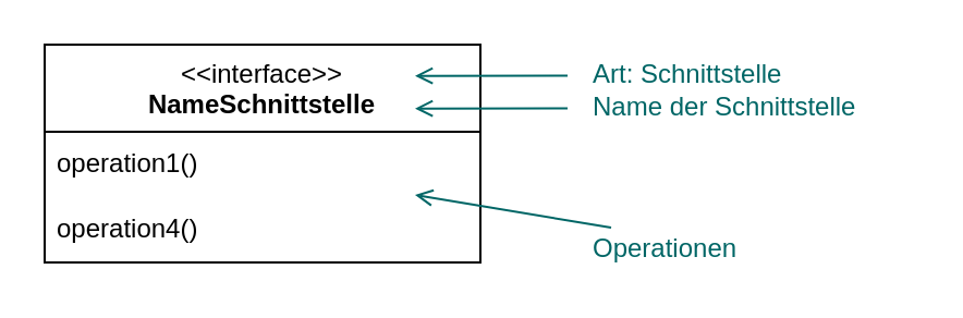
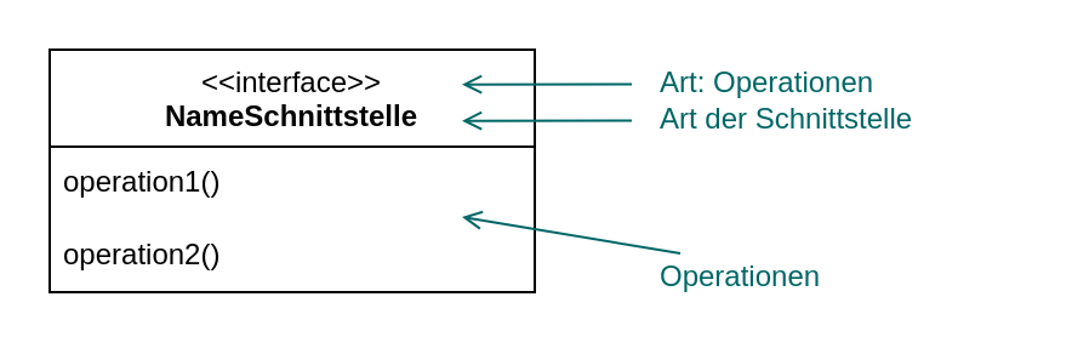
  <mxCell id="0" />
  <mxCell id="1" parent="0" />
  <mxCell id="2" value="&amp;lt;&amp;lt;interface&amp;gt;&amp;gt;&lt;br&gt;&lt;b&gt;NameSchnittstelle&lt;/b&gt;" style="swimlane;fontStyle=0;align=center;verticalAlign=top;childLayout=stackLayout;horizontal=1;startSize=40;horizontalStack=0;resizeParent=1;resizeParentMax=0;resizeLast=0;collapsible=0;marginBottom=0;html=1;whiteSpace=wrap;" vertex="1" parent="1"><mxGeometry x="20" y="20" width="200" height="100" as="geometry" /></mxCell>
  <mxCell id="3" value="operation1()" style="text;html=1;strokeColor=none;fillColor=none;align=left;verticalAlign=middle;spacingLeft=4;spacingRight=4;overflow=hidden;rotatable=0;points=[[0,0.5],[1,0.5]];portConstraint=eastwest;whiteSpace=wrap;" vertex="1" parent="2"><mxGeometry y="40" width="200" height="30" as="geometry" /></mxCell>
- <mxCell id="4" value="operation4()" style="text;html=1;strokeColor=none;fillColor=none;align=left;verticalAlign=middle;spacingLeft=4;spacingRight=4;overflow=hidden;rotatable=0;points=[[0,0.5],[1,0.5]];portConstraint=eastwest;whiteSpace=wrap;" vertex="1" parent="2"><mxGeometry y="70" width="200" height="30" as="geometry" /></mxCell>
+ <mxCell id="4" value="operation2()" style="text;html=1;strokeColor=none;fillColor=none;align=left;verticalAlign=middle;spacingLeft=4;spacingRight=4;overflow=hidden;rotatable=0;points=[[0,0.5],[1,0.5]];portConstraint=eastwest;whiteSpace=wrap;" vertex="1" parent="2"><mxGeometry y="70" width="200" height="30" as="geometry" /></mxCell>
  <mxCell id="5" value="" style="endArrow=open;html=1;rounded=0;endFill=0;strokeColor=#006666;" edge="1" parent="1" source="6"><mxGeometry width="50" height="50" relative="1" as="geometry"><mxPoint x="326" y="117" as="sourcePoint" /><mxPoint x="190" y="89" as="targetPoint" /></mxGeometry></mxCell>
  <mxCell id="6" value="Operationen" style="text;html=1;strokeColor=none;fillColor=none;align=left;verticalAlign=middle;whiteSpace=wrap;rounded=0;fontColor=#006666;spacingLeft=10;" vertex="1" parent="1"><mxGeometry x="260" y="104" width="160" height="20" as="geometry" /></mxCell>
  <mxCell id="7" value="" style="endArrow=open;html=1;rounded=0;endFill=0;strokeColor=#006666;" edge="1" parent="1" source="8"><mxGeometry width="50" height="50" relative="1" as="geometry"><mxPoint x="336" y="77" as="sourcePoint" /><mxPoint x="190" y="49.36" as="targetPoint" /></mxGeometry></mxCell>
- <mxCell id="8" value="Name der Schnittstelle" style="text;html=1;strokeColor=none;fillColor=none;align=left;verticalAlign=middle;whiteSpace=wrap;rounded=0;fontColor=#006666;spacingLeft=10;" vertex="1" parent="1"><mxGeometry x="260" y="39" width="160" height="20" as="geometry" /></mxCell>
+ <mxCell id="8" value="Art der Schnittstelle" style="text;html=1;strokeColor=none;fillColor=none;align=left;verticalAlign=middle;whiteSpace=wrap;rounded=0;fontColor=#006666;spacingLeft=10;" vertex="1" parent="1"><mxGeometry x="260" y="39" width="160" height="20" as="geometry" /></mxCell>
  <mxCell id="9" value="" style="endArrow=open;html=1;rounded=0;endFill=0;strokeColor=#006666;" edge="1" parent="1" source="10"><mxGeometry width="50" height="50" relative="1" as="geometry"><mxPoint x="336" y="62" as="sourcePoint" /><mxPoint x="190" y="34.36" as="targetPoint" /></mxGeometry></mxCell>
- <mxCell id="10" value="Art: Schnittstelle" style="text;html=1;strokeColor=none;fillColor=none;align=left;verticalAlign=middle;whiteSpace=wrap;rounded=0;fontColor=#006666;spacingLeft=10;" vertex="1" parent="1"><mxGeometry x="260" y="24" width="160" height="20" as="geometry" /></mxCell>
+ <mxCell id="10" value="Art: Operationen" style="text;html=1;strokeColor=none;fillColor=none;align=left;verticalAlign=middle;whiteSpace=wrap;rounded=0;fontColor=#006666;spacingLeft=10;" vertex="1" parent="1"><mxGeometry x="260" y="24" width="160" height="20" as="geometry" /></mxCell>
